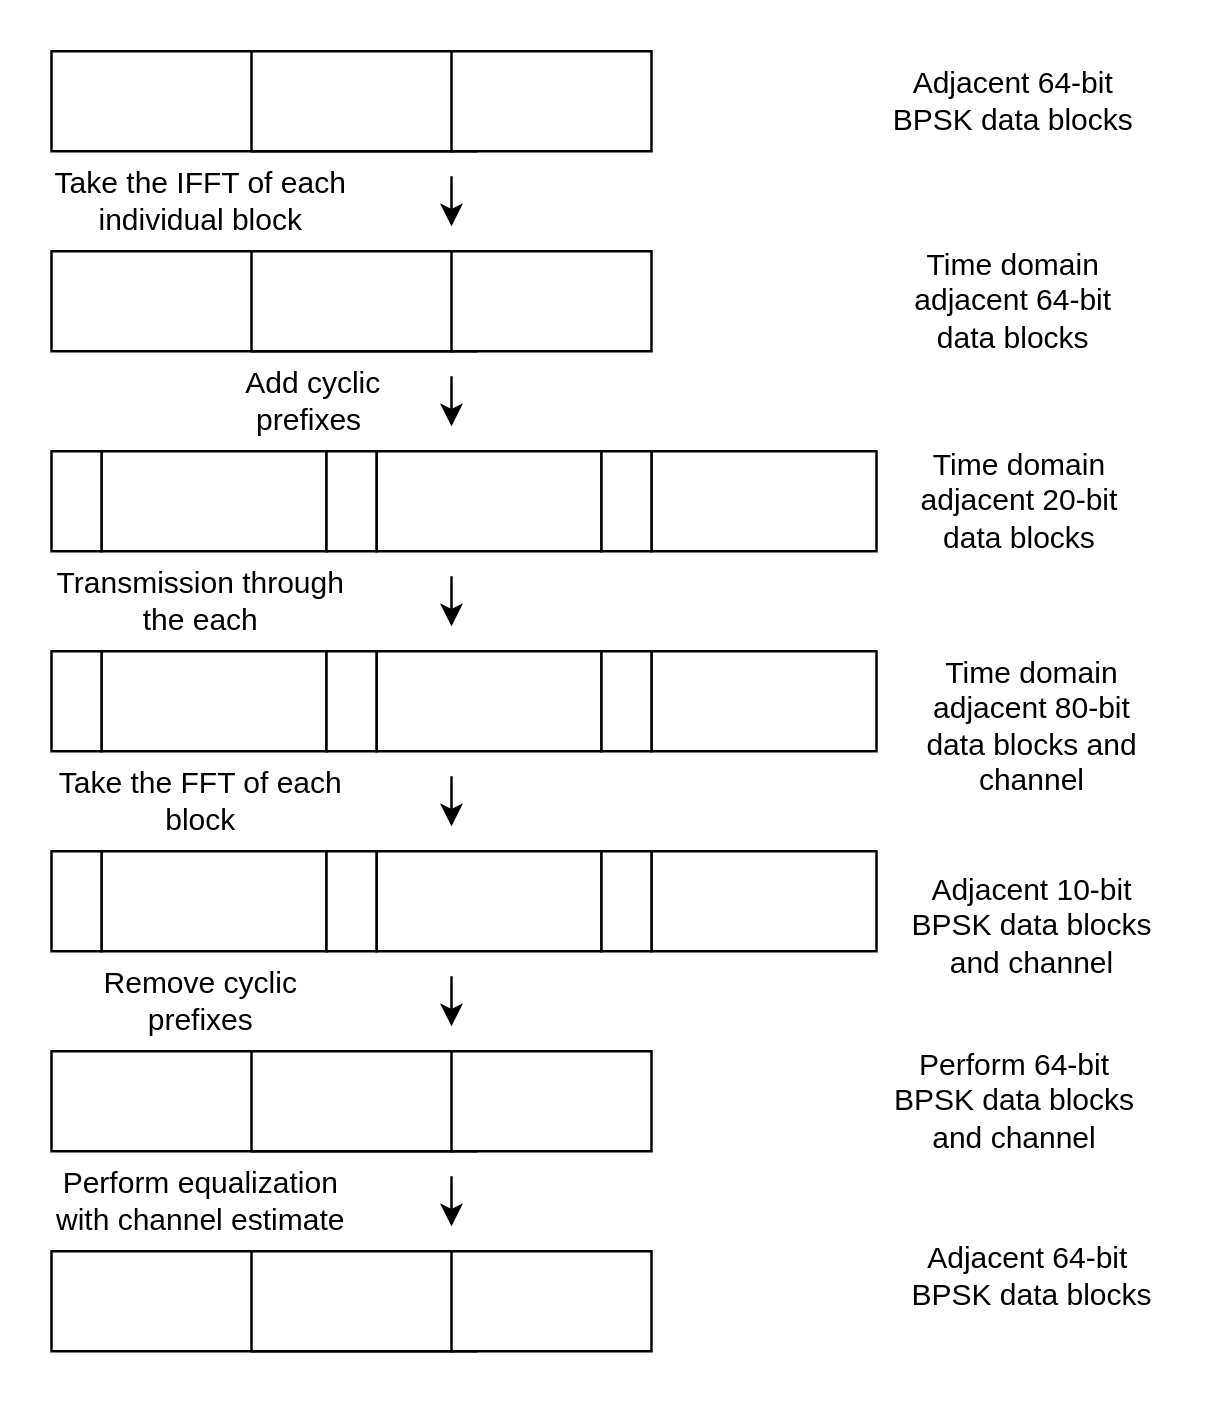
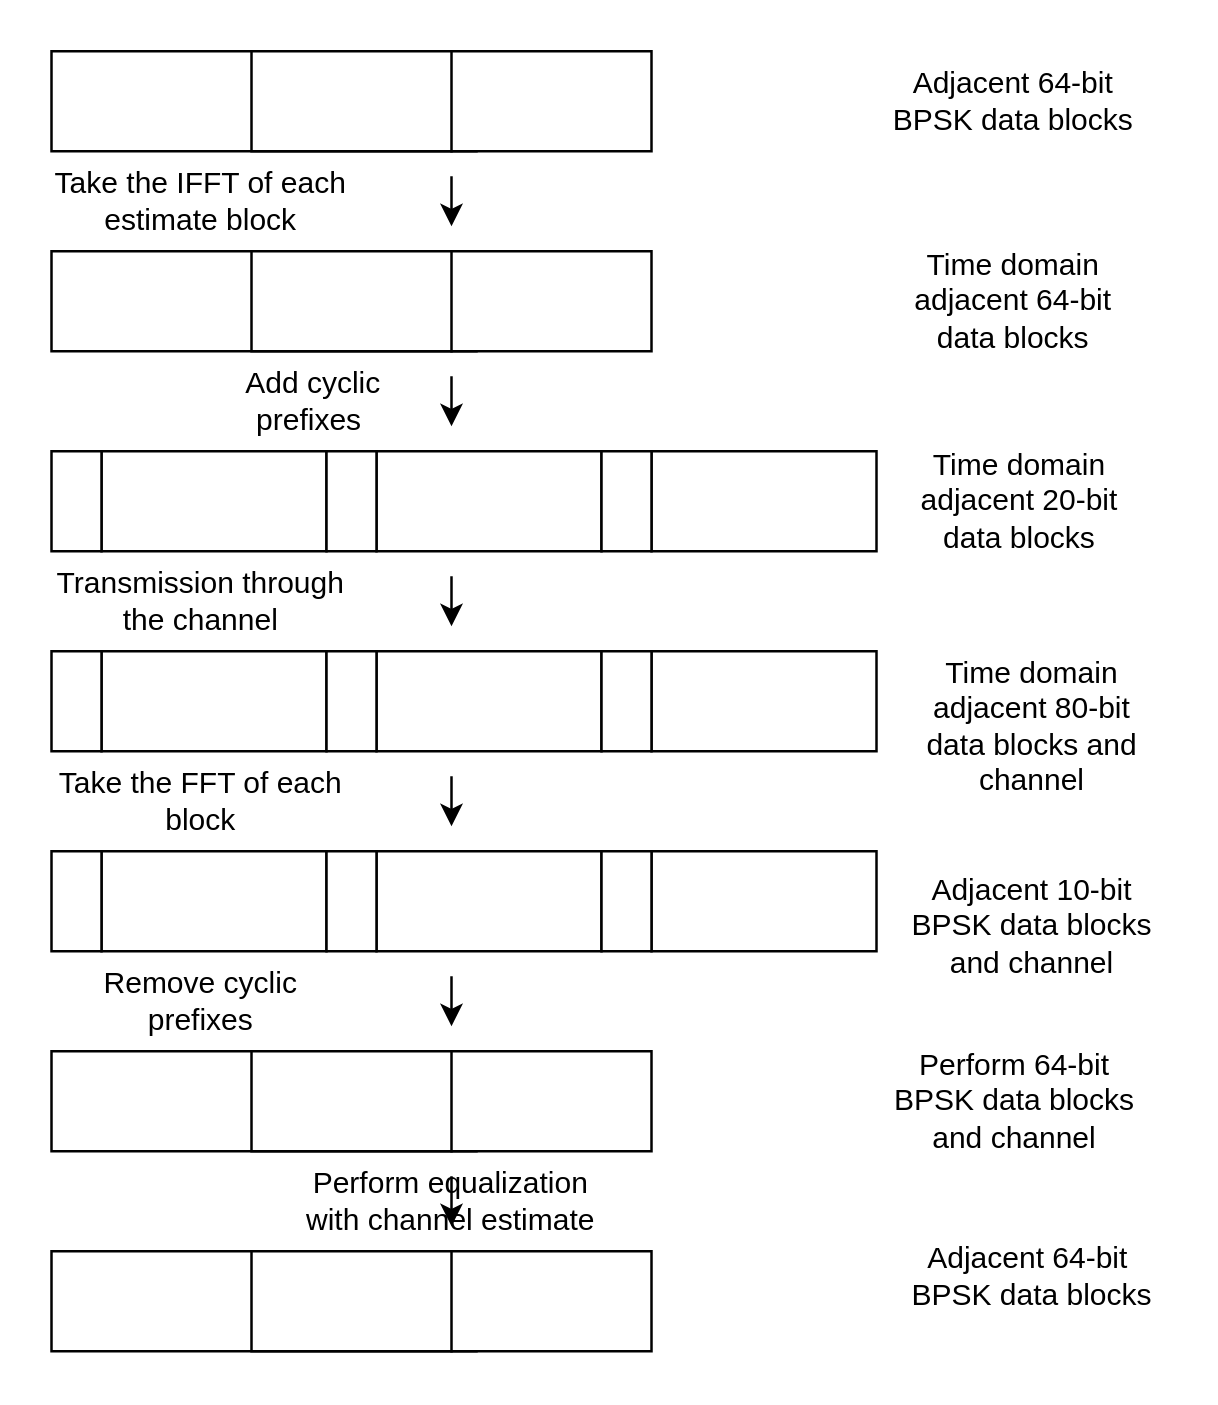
  <mxCell id="0" />
  <mxCell id="1" parent="0" />
  <mxCell id="2" value="" style="rounded=0;whiteSpace=wrap;html=1;" parent="1" vertex="1"><mxGeometry x="20" y="20" width="160" height="40" as="geometry" /></mxCell>
  <mxCell id="3" value="" style="rounded=0;whiteSpace=wrap;html=1;" parent="1" vertex="1"><mxGeometry x="100" y="20" width="90" height="40" as="geometry" /></mxCell>
  <mxCell id="4" value="" style="rounded=0;whiteSpace=wrap;html=1;" parent="1" vertex="1"><mxGeometry x="180" y="20" width="80" height="40" as="geometry" /></mxCell>
  <mxCell id="5" value="Adjacent 64-bit BPSK data blocks" style="text;html=1;strokeColor=none;fillColor=none;align=center;verticalAlign=middle;whiteSpace=wrap;rounded=0;" parent="1" vertex="1"><mxGeometry x="355" y="30" width="100" height="20" as="geometry" /></mxCell>
  <mxCell id="6" value="" style="rounded=0;whiteSpace=wrap;html=1;" parent="1" vertex="1"><mxGeometry x="20" y="100" width="160" height="40" as="geometry" /></mxCell>
  <mxCell id="7" value="" style="rounded=0;whiteSpace=wrap;html=1;" parent="1" vertex="1"><mxGeometry x="100" y="100" width="90" height="40" as="geometry" /></mxCell>
  <mxCell id="8" value="" style="rounded=0;whiteSpace=wrap;html=1;" parent="1" vertex="1"><mxGeometry x="180" y="100" width="80" height="40" as="geometry" /></mxCell>
  <mxCell id="9" value="" style="endArrow=classic;html=1;" parent="1" edge="1"><mxGeometry width="50" height="50" relative="1" as="geometry"><mxPoint x="180" y="70" as="sourcePoint" /><mxPoint x="180" y="90" as="targetPoint" /></mxGeometry></mxCell>
  <mxCell id="10" value="" style="rounded=0;whiteSpace=wrap;html=1;" parent="1" vertex="1"><mxGeometry x="40" y="180" width="90" height="40" as="geometry" /></mxCell>
  <mxCell id="11" value="" style="endArrow=classic;html=1;" parent="1" edge="1"><mxGeometry width="50" height="50" relative="1" as="geometry"><mxPoint x="180" y="150" as="sourcePoint" /><mxPoint x="180" y="170" as="targetPoint" /></mxGeometry></mxCell>
  <mxCell id="12" value="" style="endArrow=classic;html=1;" parent="1" edge="1"><mxGeometry width="50" height="50" relative="1" as="geometry"><mxPoint x="180" y="230" as="sourcePoint" /><mxPoint x="180" y="250" as="targetPoint" /></mxGeometry></mxCell>
- <mxCell id="13" value="Take the IFFT of each individual block" style="text;html=1;strokeColor=none;fillColor=none;align=center;verticalAlign=middle;whiteSpace=wrap;rounded=0;" parent="1" vertex="1"><mxGeometry x="20" y="70" width="120" height="20" as="geometry" /></mxCell>
+ <mxCell id="13" value="Take the IFFT of each estimate block" style="text;html=1;strokeColor=none;fillColor=none;align=center;verticalAlign=middle;whiteSpace=wrap;rounded=0;" parent="1" vertex="1"><mxGeometry x="20" y="70" width="120" height="20" as="geometry" /></mxCell>
  <mxCell id="14" value="Time domain adjacent 20-bit data blocks" style="text;html=1;strokeColor=none;fillColor=none;align=center;verticalAlign=middle;whiteSpace=wrap;rounded=0;" parent="1" vertex="1"><mxGeometry x="355" y="190" width="105" height="20" as="geometry" /></mxCell>
  <mxCell id="15" value="Add cyclic prefixes&amp;nbsp;" style="text;html=1;strokeColor=none;fillColor=none;align=center;verticalAlign=middle;whiteSpace=wrap;rounded=0;" parent="1" vertex="1"><mxGeometry x="75" y="150" width="100" height="20" as="geometry" /></mxCell>
- <mxCell id="16" value="Transmission through the each" style="text;html=1;strokeColor=none;fillColor=none;align=center;verticalAlign=middle;whiteSpace=wrap;rounded=0;" parent="1" vertex="1"><mxGeometry x="20" y="230" width="120" height="20" as="geometry" /></mxCell>
+ <mxCell id="16" value="Transmission through the channel" style="text;html=1;strokeColor=none;fillColor=none;align=center;verticalAlign=middle;whiteSpace=wrap;rounded=0;" parent="1" vertex="1"><mxGeometry x="20" y="230" width="120" height="20" as="geometry" /></mxCell>
  <mxCell id="17" value="Take the FFT of each block" style="text;html=1;strokeColor=none;fillColor=none;align=center;verticalAlign=middle;whiteSpace=wrap;rounded=0;" parent="1" vertex="1"><mxGeometry x="20" y="310" width="120" height="20" as="geometry" /></mxCell>
  <mxCell id="18" value="" style="endArrow=classic;html=1;" parent="1" edge="1"><mxGeometry width="50" height="50" relative="1" as="geometry"><mxPoint x="180" y="310" as="sourcePoint" /><mxPoint x="180" y="330" as="targetPoint" /></mxGeometry></mxCell>
  <mxCell id="19" value="" style="rounded=0;whiteSpace=wrap;html=1;" parent="1" vertex="1"><mxGeometry x="20" y="420" width="160" height="40" as="geometry" /></mxCell>
  <mxCell id="20" value="" style="rounded=0;whiteSpace=wrap;html=1;" parent="1" vertex="1"><mxGeometry x="100" y="420" width="90" height="40" as="geometry" /></mxCell>
  <mxCell id="21" value="" style="rounded=0;whiteSpace=wrap;html=1;" parent="1" vertex="1"><mxGeometry x="180" y="420" width="80" height="40" as="geometry" /></mxCell>
  <mxCell id="22" value="" style="endArrow=classic;html=1;" parent="1" edge="1"><mxGeometry width="50" height="50" relative="1" as="geometry"><mxPoint x="180" y="390" as="sourcePoint" /><mxPoint x="180" y="410" as="targetPoint" /></mxGeometry></mxCell>
  <mxCell id="23" value="Remove cyclic prefixes" style="text;html=1;strokeColor=none;fillColor=none;align=center;verticalAlign=middle;whiteSpace=wrap;rounded=0;" parent="1" vertex="1"><mxGeometry x="20" y="390" width="120" height="20" as="geometry" /></mxCell>
  <mxCell id="24" value="" style="rounded=0;whiteSpace=wrap;html=1;" parent="1" vertex="1"><mxGeometry x="20" y="500" width="160" height="40" as="geometry" /></mxCell>
  <mxCell id="25" value="" style="rounded=0;whiteSpace=wrap;html=1;" parent="1" vertex="1"><mxGeometry x="100" y="500" width="90" height="40" as="geometry" /></mxCell>
  <mxCell id="26" value="" style="rounded=0;whiteSpace=wrap;html=1;" parent="1" vertex="1"><mxGeometry x="180" y="500" width="80" height="40" as="geometry" /></mxCell>
  <mxCell id="27" value="" style="endArrow=classic;html=1;" parent="1" edge="1"><mxGeometry width="50" height="50" relative="1" as="geometry"><mxPoint x="180" y="470" as="sourcePoint" /><mxPoint x="180" y="490" as="targetPoint" /></mxGeometry></mxCell>
- <mxCell id="28" value="Perform equalization with channel estimate" style="text;html=1;strokeColor=none;fillColor=none;align=center;verticalAlign=middle;whiteSpace=wrap;rounded=0;" parent="1" vertex="1"><mxGeometry x="20" y="470" width="120" height="20" as="geometry" /></mxCell>
+ <mxCell id="28" value="Perform equalization with channel estimate" style="text;html=1;strokeColor=none;fillColor=none;align=center;verticalAlign=middle;whiteSpace=wrap;rounded=0;" parent="1" vertex="1"><mxGeometry x="120" y="470" width="120" height="20" as="geometry" /></mxCell>
  <mxCell id="29" value="Time&amp;nbsp;domain adjacent 80-bit data blocks and channel" style="text;html=1;strokeColor=none;fillColor=none;align=center;verticalAlign=middle;whiteSpace=wrap;rounded=0;" parent="1" vertex="1"><mxGeometry x="360" y="280" width="105" height="20" as="geometry" /></mxCell>
  <mxCell id="30" value="Adjacent 10-bit BPSK data blocks and channel" style="text;html=1;strokeColor=none;fillColor=none;align=center;verticalAlign=middle;whiteSpace=wrap;rounded=0;" parent="1" vertex="1"><mxGeometry x="360" y="360" width="105" height="20" as="geometry" /></mxCell>
  <mxCell id="31" value="Perform 64-bit BPSK data blocks and channel" style="text;html=1;strokeColor=none;fillColor=none;align=center;verticalAlign=middle;whiteSpace=wrap;rounded=0;" parent="1" vertex="1"><mxGeometry x="353" y="430" width="105" height="20" as="geometry" /></mxCell>
  <mxCell id="32" value="Adjacent 64-bit&amp;nbsp; BPSK data blocks" style="text;html=1;strokeColor=none;fillColor=none;align=center;verticalAlign=middle;whiteSpace=wrap;rounded=0;" parent="1" vertex="1"><mxGeometry x="360" y="500" width="105" height="20" as="geometry" /></mxCell>
  <mxCell id="33" value="" style="rounded=0;whiteSpace=wrap;html=1;fontStyle=1" parent="1" vertex="1"><mxGeometry x="20" y="180" width="20" height="40" as="geometry" /></mxCell>
  <mxCell id="34" value="" style="rounded=0;whiteSpace=wrap;html=1;" parent="1" vertex="1"><mxGeometry x="150" y="180" width="90" height="40" as="geometry" /></mxCell>
  <mxCell id="35" value="" style="rounded=0;whiteSpace=wrap;html=1;fontStyle=1" parent="1" vertex="1"><mxGeometry x="130" y="180" width="20" height="40" as="geometry" /></mxCell>
  <mxCell id="36" value="" style="rounded=0;whiteSpace=wrap;html=1;" parent="1" vertex="1"><mxGeometry x="260" y="180" width="90" height="40" as="geometry" /></mxCell>
  <mxCell id="37" value="" style="rounded=0;whiteSpace=wrap;html=1;fontStyle=1" parent="1" vertex="1"><mxGeometry x="240" y="180" width="20" height="40" as="geometry" /></mxCell>
  <mxCell id="38" value="" style="rounded=0;whiteSpace=wrap;html=1;" parent="1" vertex="1"><mxGeometry x="40" y="260" width="90" height="40" as="geometry" /></mxCell>
  <mxCell id="39" value="" style="rounded=0;whiteSpace=wrap;html=1;fontStyle=1" parent="1" vertex="1"><mxGeometry x="20" y="260" width="20" height="40" as="geometry" /></mxCell>
  <mxCell id="40" value="" style="rounded=0;whiteSpace=wrap;html=1;" parent="1" vertex="1"><mxGeometry x="150" y="260" width="90" height="40" as="geometry" /></mxCell>
  <mxCell id="41" value="" style="rounded=0;whiteSpace=wrap;html=1;fontStyle=1" parent="1" vertex="1"><mxGeometry x="130" y="260" width="20" height="40" as="geometry" /></mxCell>
  <mxCell id="42" value="" style="rounded=0;whiteSpace=wrap;html=1;" parent="1" vertex="1"><mxGeometry x="260" y="260" width="90" height="40" as="geometry" /></mxCell>
  <mxCell id="43" value="" style="rounded=0;whiteSpace=wrap;html=1;fontStyle=1" parent="1" vertex="1"><mxGeometry x="240" y="260" width="20" height="40" as="geometry" /></mxCell>
  <mxCell id="44" value="" style="rounded=0;whiteSpace=wrap;html=1;" parent="1" vertex="1"><mxGeometry x="40" y="340" width="90" height="40" as="geometry" /></mxCell>
  <mxCell id="45" value="" style="rounded=0;whiteSpace=wrap;html=1;fontStyle=1" parent="1" vertex="1"><mxGeometry x="20" y="340" width="20" height="40" as="geometry" /></mxCell>
  <mxCell id="46" value="" style="rounded=0;whiteSpace=wrap;html=1;" parent="1" vertex="1"><mxGeometry x="150" y="340" width="90" height="40" as="geometry" /></mxCell>
  <mxCell id="47" value="" style="rounded=0;whiteSpace=wrap;html=1;fontStyle=1" parent="1" vertex="1"><mxGeometry x="130" y="340" width="20" height="40" as="geometry" /></mxCell>
  <mxCell id="48" value="" style="rounded=0;whiteSpace=wrap;html=1;" parent="1" vertex="1"><mxGeometry x="260" y="340" width="90" height="40" as="geometry" /></mxCell>
  <mxCell id="49" value="" style="rounded=0;whiteSpace=wrap;html=1;fontStyle=1" parent="1" vertex="1"><mxGeometry x="240" y="340" width="20" height="40" as="geometry" /></mxCell>
  <mxCell id="50" value="Time domain adjacent 64-bit data blocks" style="text;html=1;strokeColor=none;fillColor=none;align=center;verticalAlign=middle;whiteSpace=wrap;rounded=0;" parent="1" vertex="1"><mxGeometry x="355" y="110" width="100" height="20" as="geometry" /></mxCell>
  <mxCell id="51" style="edgeStyle=orthogonalEdgeStyle;rounded=0;orthogonalLoop=1;jettySize=auto;html=1;exitX=0.5;exitY=1;exitDx=0;exitDy=0;" parent="1" source="30" target="30" edge="1"><mxGeometry relative="1" as="geometry" /></mxCell>
